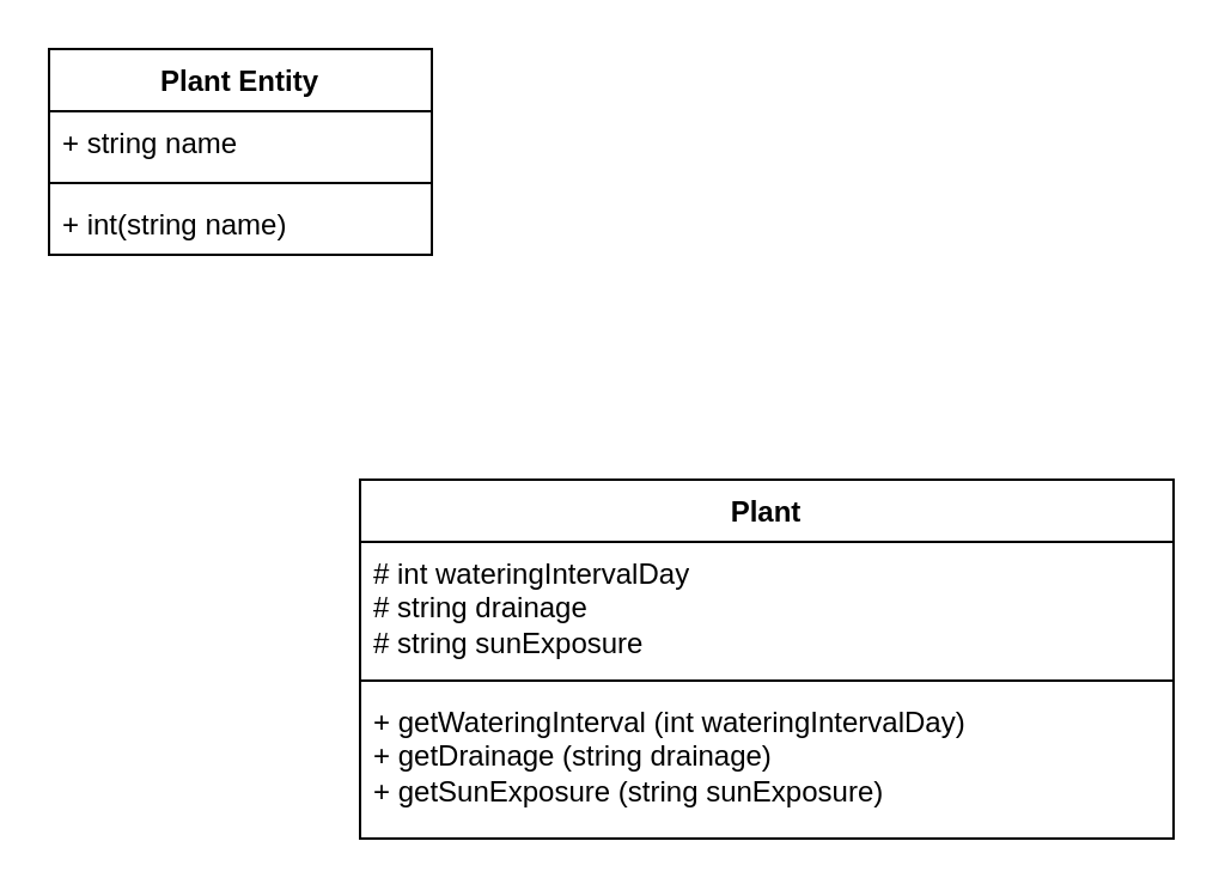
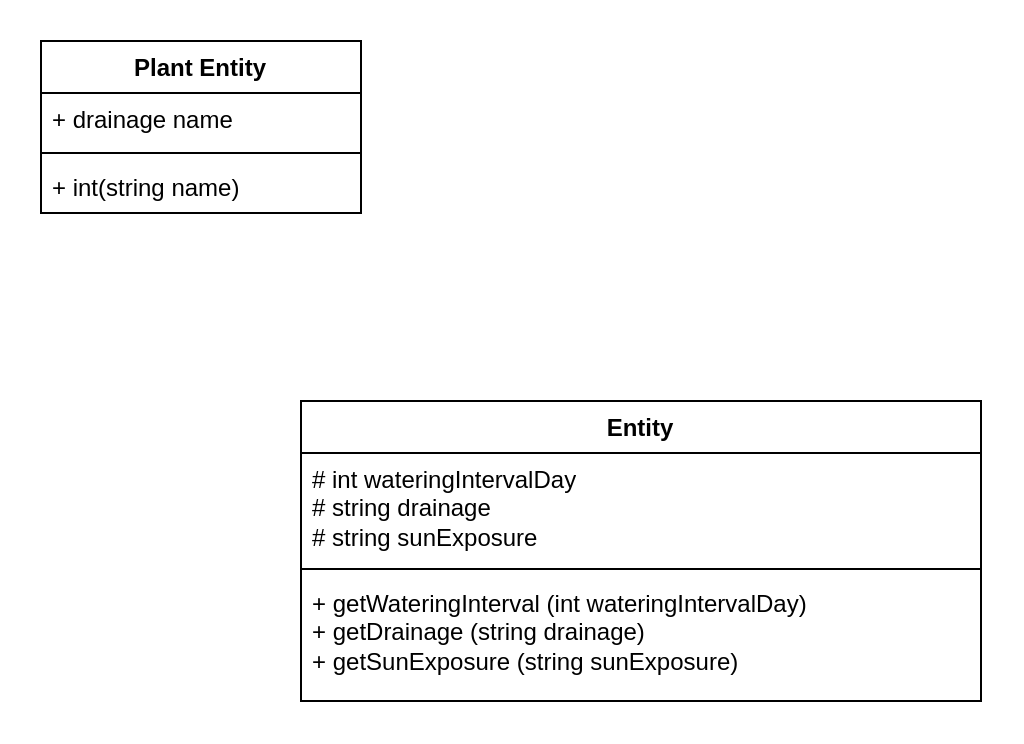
  <mxCell id="0" />
  <mxCell id="1" parent="0" />
  <mxCell id="2" value="Plant Entity" style="swimlane;fontStyle=1;align=center;verticalAlign=top;childLayout=stackLayout;horizontal=1;startSize=26;horizontalStack=0;resizeParent=1;resizeParentMax=0;resizeLast=0;collapsible=1;marginBottom=0;whiteSpace=wrap;html=1;" vertex="1" parent="1"><mxGeometry x="20" y="20" width="160" height="86" as="geometry"><mxRectangle x="370" y="180" width="100" height="30" as="alternateBounds" /></mxGeometry></mxCell>
- <mxCell id="3" value="+ string name" style="text;strokeColor=none;fillColor=none;align=left;verticalAlign=top;spacingLeft=4;spacingRight=4;overflow=hidden;rotatable=0;points=[[0,0.5],[1,0.5]];portConstraint=eastwest;whiteSpace=wrap;html=1;" vertex="1" parent="2"><mxGeometry y="26" width="160" height="26" as="geometry" /></mxCell>
+ <mxCell id="3" value="+ drainage name" style="text;strokeColor=none;fillColor=none;align=left;verticalAlign=top;spacingLeft=4;spacingRight=4;overflow=hidden;rotatable=0;points=[[0,0.5],[1,0.5]];portConstraint=eastwest;whiteSpace=wrap;html=1;" vertex="1" parent="2"><mxGeometry y="26" width="160" height="26" as="geometry" /></mxCell>
  <mxCell id="4" value="" style="line;strokeWidth=1;fillColor=none;align=left;verticalAlign=middle;spacingTop=-1;spacingLeft=3;spacingRight=3;rotatable=0;labelPosition=right;points=[];portConstraint=eastwest;strokeColor=inherit;" vertex="1" parent="2"><mxGeometry y="52" width="160" height="8" as="geometry" /></mxCell>
  <mxCell id="5" value="+ int(string name)" style="text;strokeColor=none;fillColor=none;align=left;verticalAlign=top;spacingLeft=4;spacingRight=4;overflow=hidden;rotatable=0;points=[[0,0.5],[1,0.5]];portConstraint=eastwest;whiteSpace=wrap;html=1;" vertex="1" parent="2"><mxGeometry y="60" width="160" height="26" as="geometry" /></mxCell>
- <mxCell id="6" value="Plant" style="swimlane;fontStyle=1;align=center;verticalAlign=top;childLayout=stackLayout;horizontal=1;startSize=26;horizontalStack=0;resizeParent=1;resizeParentMax=0;resizeLast=0;collapsible=1;marginBottom=0;whiteSpace=wrap;html=1;" vertex="1" parent="1"><mxGeometry x="150" y="200" width="340" height="150" as="geometry"><mxRectangle x="370" y="180" width="100" height="30" as="alternateBounds" /></mxGeometry></mxCell>
+ <mxCell id="6" value="Entity" style="swimlane;fontStyle=1;align=center;verticalAlign=top;childLayout=stackLayout;horizontal=1;startSize=26;horizontalStack=0;resizeParent=1;resizeParentMax=0;resizeLast=0;collapsible=1;marginBottom=0;whiteSpace=wrap;html=1;" vertex="1" parent="1"><mxGeometry x="150" y="200" width="340" height="150" as="geometry"><mxRectangle x="370" y="180" width="100" height="30" as="alternateBounds" /></mxGeometry></mxCell>
  <mxCell id="7" value="&lt;div&gt;# int wateringIntervalDay&lt;/div&gt;&lt;div&gt;# string drainage&lt;/div&gt;&lt;div&gt;# string sunExposure&lt;/div&gt;" style="text;strokeColor=none;fillColor=none;align=left;verticalAlign=top;spacingLeft=4;spacingRight=4;overflow=hidden;rotatable=0;points=[[0,0.5],[1,0.5]];portConstraint=eastwest;whiteSpace=wrap;html=1;" vertex="1" parent="6"><mxGeometry y="26" width="340" height="54" as="geometry" /></mxCell>
  <mxCell id="8" value="" style="line;strokeWidth=1;fillColor=none;align=left;verticalAlign=middle;spacingTop=-1;spacingLeft=3;spacingRight=3;rotatable=0;labelPosition=right;points=[];portConstraint=eastwest;strokeColor=inherit;" vertex="1" parent="6"><mxGeometry y="80" width="340" height="8" as="geometry" /></mxCell>
  <mxCell id="9" value="&lt;div&gt;+ getWateringInterval (int wateringIntervalDay)&lt;/div&gt;&lt;div&gt;+ getDrainage (string drainage)&lt;/div&gt;&lt;div&gt;+ getSunExposure (string sunExposure)&lt;/div&gt;" style="text;strokeColor=none;fillColor=none;align=left;verticalAlign=top;spacingLeft=4;spacingRight=4;overflow=hidden;rotatable=0;points=[[0,0.5],[1,0.5]];portConstraint=eastwest;whiteSpace=wrap;html=1;" vertex="1" parent="6"><mxGeometry y="88" width="340" height="62" as="geometry" /></mxCell>
